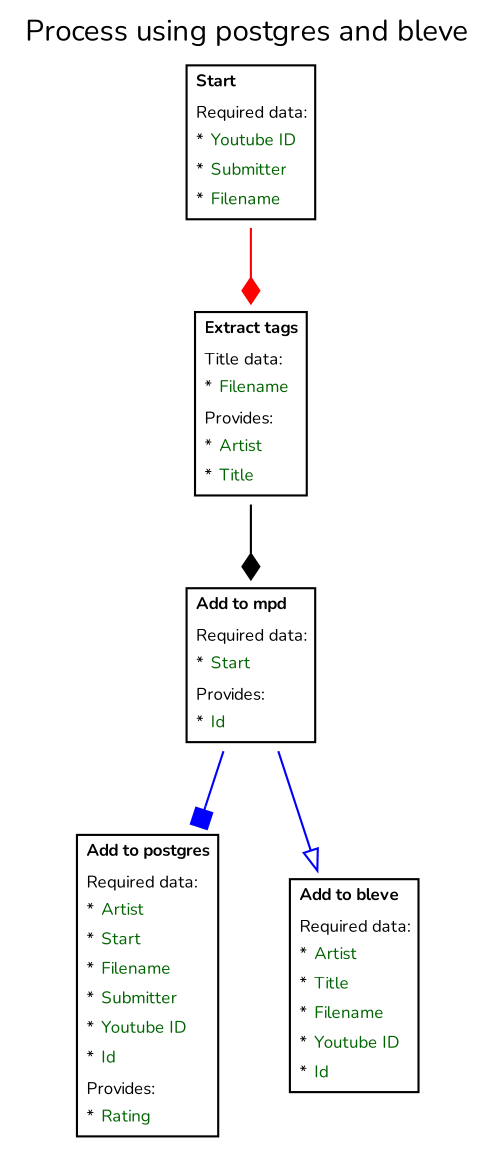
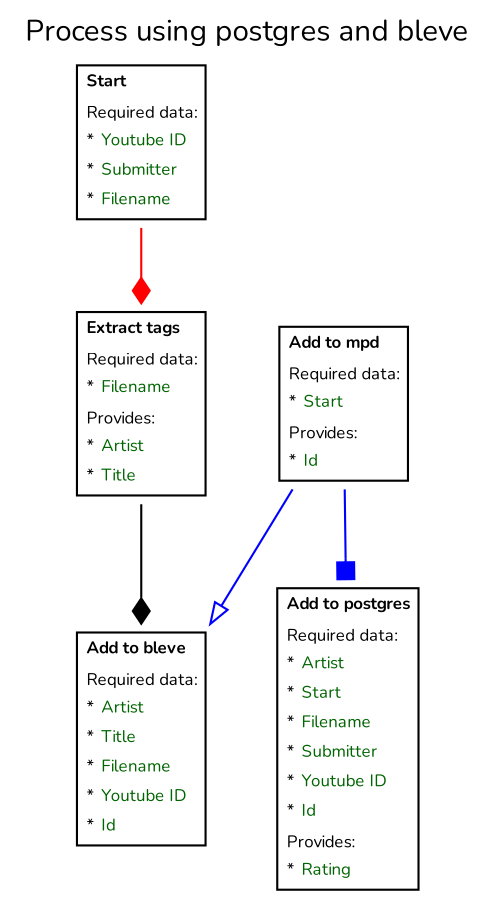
  digraph {
    fontname=Nunito
    label="Process using postgres and bleve"
    labelloc=t
    rankdir=TB
    node [fontname=Nunito fontsize=8 shape=plaintext]
    edge [arrowhead=diamond color=blue fontname=Nunito]
    n1 [label=<         <table border="1" cellborder="0" cellspacing="1">             <tr><td align="left"><b>Start</b></td></tr>             <tr><td align="left">Required data:</td></tr>             <tr><td align="left">* <font color="darkgreen">Youtube ID</font></td></tr>             <tr><td align="left">* <font color="darkgreen">Submitter</font></td></tr>             <tr><td align="left">* <font color="darkgreen">Filename</font></td></tr>         </table>     >]
-   n2 [label=<         <table border="1" cellborder="0" cellspacing="1">             <tr><td align="left"><b>Extract tags</b></td></tr>             <tr><td align="left">Title data:</td></tr>             <tr><td align="left">* <font color="darkgreen">Filename</font></td></tr>             <tr><td align="left">Provides:</td></tr>             <tr><td align="left">* <font color="darkgreen">Artist</font></td></tr>             <tr><td align="left">* <font color="darkgreen">Title</font></td></tr>         </table>     >]
+   n2 [label=<         <table border="1" cellborder="0" cellspacing="1">             <tr><td align="left"><b>Extract tags</b></td></tr>             <tr><td align="left">Required data:</td></tr>             <tr><td align="left">* <font color="darkgreen">Filename</font></td></tr>             <tr><td align="left">Provides:</td></tr>             <tr><td align="left">* <font color="darkgreen">Artist</font></td></tr>             <tr><td align="left">* <font color="darkgreen">Title</font></td></tr>         </table>     >]
    n3 [label=<         <table border="1" cellborder="0" cellspacing="1">             <tr><td align="left"><b>Add to mpd</b></td></tr>             <tr><td align="left">Required data:</td></tr>             <tr><td align="left">* <font color="darkgreen">Start</font></td></tr>             <tr><td align="left">Provides:</td></tr>             <tr><td align="left">* <font color="darkgreen">Id</font></td></tr>         </table>     >]
    n4 [label=<         <table border="1" cellborder="0" cellspacing="1">             <tr><td align="left"><b>Add to postgres</b></td></tr>             <tr><td align="left">Required data:</td></tr>             <tr><td align="left">* <font color="darkgreen">Artist</font></td></tr>             <tr><td align="left">* <font color="darkgreen">Start</font></td></tr>             <tr><td align="left">* <font color="darkgreen">Filename</font></td></tr>             <tr><td align="left">* <font color="darkgreen">Submitter</font></td></tr>             <tr><td align="left">* <font color="darkgreen">Youtube ID</font></td></tr>             <tr><td align="left">* <font color="darkgreen">Id</font></td></tr>             <tr><td align="left">Provides:</td></tr>             <tr><td align="left">* <font color="darkgreen">Rating</font></td></tr>         </table>     >]
    n5 [label=<         <table border="1" cellborder="0" cellspacing="1">             <tr><td align="left"><b>Add to bleve</b></td></tr>             <tr><td align="left">Required data:</td></tr>             <tr><td align="left">* <font color="darkgreen">Artist</font></td></tr>             <tr><td align="left">* <font color="darkgreen">Title</font></td></tr>             <tr><td align="left">* <font color="darkgreen">Filename</font></td></tr>             <tr><td align="left">* <font color="darkgreen">Youtube ID</font></td></tr>             <tr><td align="left">* <font color="darkgreen">Id</font></td></tr>         </table>     >]
    n1 -> n2 [color=red]
-   n2 -> n3 [color=black]
+   n2 -> n5 [color=black]
    n3 -> n4 [arrowhead=box]
    n3 -> n5 [arrowhead=onormal]
  }
